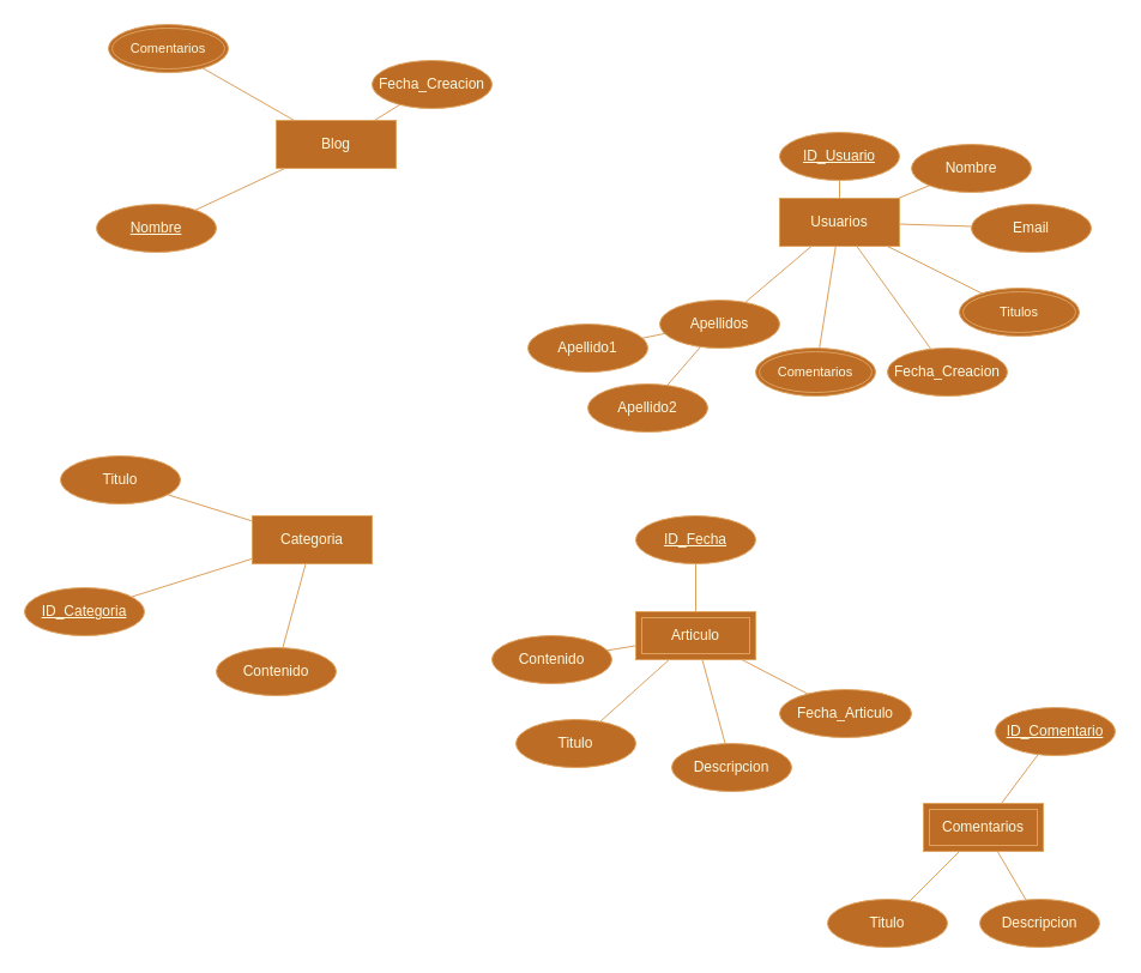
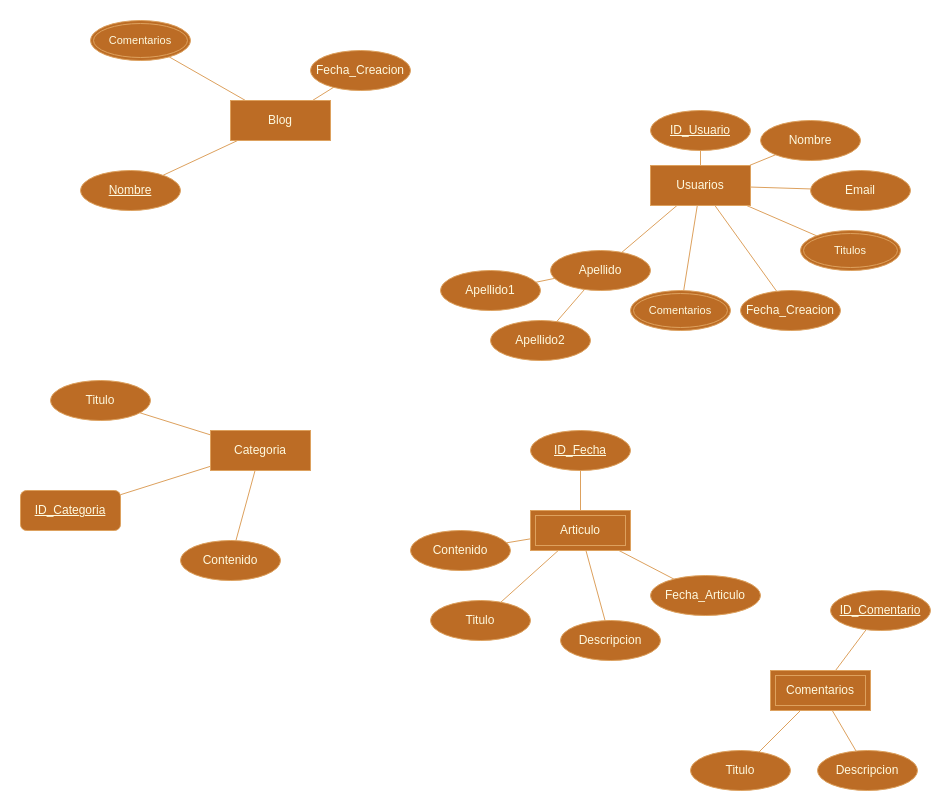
  <mxCell id="0" />
  <mxCell id="1" parent="0" />
  <mxCell id="2" style="edgeStyle=none;shape=connector;rounded=0;orthogonalLoop=1;jettySize=auto;html=1;labelBackgroundColor=default;strokeColor=#DDA15E;align=center;verticalAlign=middle;fontFamily=Helvetica;fontSize=11;fontColor=#FEFAE0;endArrow=none;endFill=0;fillColor=#BC6C25;" edge="1" parent="1" source="5" target="52"><mxGeometry relative="1" as="geometry" /></mxCell>
  <mxCell id="3" style="edgeStyle=none;shape=connector;rounded=0;orthogonalLoop=1;jettySize=auto;html=1;labelBackgroundColor=default;strokeColor=#DDA15E;align=center;verticalAlign=middle;fontFamily=Helvetica;fontSize=11;fontColor=#FEFAE0;endArrow=none;endFill=0;fillColor=#BC6C25;" edge="1" parent="1" source="5" target="41"><mxGeometry relative="1" as="geometry" /></mxCell>
  <mxCell id="4" style="edgeStyle=none;shape=connector;rounded=0;orthogonalLoop=1;jettySize=auto;html=1;labelBackgroundColor=default;strokeColor=#DDA15E;align=center;verticalAlign=middle;fontFamily=Helvetica;fontSize=11;fontColor=#FEFAE0;endArrow=none;endFill=0;fillColor=#BC6C25;" edge="1" parent="1" source="5" target="27"><mxGeometry relative="1" as="geometry" /></mxCell>
  <mxCell id="5" value="Blog" style="whiteSpace=wrap;html=1;align=center;labelBackgroundColor=none;fillColor=#BC6C25;strokeColor=#DDA15E;fontColor=#FEFAE0;" vertex="1" parent="1"><mxGeometry x="230" y="100" width="100" height="40" as="geometry" /></mxCell>
  <mxCell id="6" style="edgeStyle=none;shape=connector;rounded=0;orthogonalLoop=1;jettySize=auto;html=1;labelBackgroundColor=default;strokeColor=#DDA15E;align=center;verticalAlign=middle;fontFamily=Helvetica;fontSize=11;fontColor=#FEFAE0;endArrow=none;endFill=0;fillColor=#BC6C25;" edge="1" parent="1" source="9" target="39"><mxGeometry relative="1" as="geometry" /></mxCell>
  <mxCell id="7" style="edgeStyle=none;shape=connector;rounded=0;orthogonalLoop=1;jettySize=auto;html=1;labelBackgroundColor=default;strokeColor=#DDA15E;align=center;verticalAlign=middle;fontFamily=Helvetica;fontSize=11;fontColor=#FEFAE0;endArrow=none;endFill=0;fillColor=#BC6C25;" edge="1" parent="1" source="9" target="28"><mxGeometry relative="1" as="geometry" /></mxCell>
  <mxCell id="8" style="edgeStyle=none;shape=connector;rounded=0;orthogonalLoop=1;jettySize=auto;html=1;labelBackgroundColor=default;strokeColor=#DDA15E;align=center;verticalAlign=middle;fontFamily=Helvetica;fontSize=11;fontColor=#FEFAE0;endArrow=none;endFill=0;fillColor=#BC6C25;" edge="1" parent="1" source="9" target="40"><mxGeometry relative="1" as="geometry" /></mxCell>
  <mxCell id="9" value="Categoria" style="whiteSpace=wrap;html=1;align=center;labelBackgroundColor=none;fillColor=#BC6C25;strokeColor=#DDA15E;fontColor=#FEFAE0;" vertex="1" parent="1"><mxGeometry x="210" y="430" width="100" height="40" as="geometry" /></mxCell>
  <mxCell id="10" style="edgeStyle=none;shape=connector;rounded=0;orthogonalLoop=1;jettySize=auto;html=1;labelBackgroundColor=default;strokeColor=#DDA15E;align=center;verticalAlign=middle;fontFamily=Helvetica;fontSize=11;fontColor=#FEFAE0;endArrow=none;endFill=0;fillColor=#BC6C25;" edge="1" parent="1" source="17" target="49"><mxGeometry relative="1" as="geometry" /></mxCell>
  <mxCell id="11" style="edgeStyle=none;shape=connector;rounded=0;orthogonalLoop=1;jettySize=auto;html=1;labelBackgroundColor=default;strokeColor=#DDA15E;align=center;verticalAlign=middle;fontFamily=Helvetica;fontSize=11;fontColor=#FEFAE0;endArrow=none;endFill=0;fillColor=#BC6C25;" edge="1" parent="1" source="17" target="46"><mxGeometry relative="1" as="geometry" /></mxCell>
  <mxCell id="12" style="edgeStyle=none;shape=connector;rounded=0;orthogonalLoop=1;jettySize=auto;html=1;labelBackgroundColor=default;strokeColor=#DDA15E;align=center;verticalAlign=middle;fontFamily=Helvetica;fontSize=11;fontColor=#FEFAE0;endArrow=none;endFill=0;fillColor=#BC6C25;" edge="1" parent="1" source="17" target="45"><mxGeometry relative="1" as="geometry" /></mxCell>
  <mxCell id="13" style="edgeStyle=none;shape=connector;rounded=0;orthogonalLoop=1;jettySize=auto;html=1;labelBackgroundColor=default;strokeColor=#DDA15E;align=center;verticalAlign=middle;fontFamily=Helvetica;fontSize=11;fontColor=#FEFAE0;endArrow=none;endFill=0;fillColor=#BC6C25;" edge="1" parent="1" source="17" target="44"><mxGeometry relative="1" as="geometry" /></mxCell>
  <mxCell id="14" style="edgeStyle=none;shape=connector;rounded=0;orthogonalLoop=1;jettySize=auto;html=1;labelBackgroundColor=default;strokeColor=#DDA15E;align=center;verticalAlign=middle;fontFamily=Helvetica;fontSize=11;fontColor=#FEFAE0;endArrow=none;endFill=0;fillColor=#BC6C25;" edge="1" parent="1" source="17" target="43"><mxGeometry relative="1" as="geometry" /></mxCell>
  <mxCell id="15" style="edgeStyle=none;shape=connector;rounded=0;orthogonalLoop=1;jettySize=auto;html=1;labelBackgroundColor=default;strokeColor=#DDA15E;align=center;verticalAlign=middle;fontFamily=Helvetica;fontSize=11;fontColor=#FEFAE0;endArrow=none;endFill=0;fillColor=#BC6C25;" edge="1" parent="1" source="17" target="42"><mxGeometry relative="1" as="geometry" /></mxCell>
  <mxCell id="16" style="edgeStyle=none;shape=connector;rounded=0;orthogonalLoop=1;jettySize=auto;html=1;labelBackgroundColor=default;strokeColor=#DDA15E;align=center;verticalAlign=middle;fontFamily=Helvetica;fontSize=11;fontColor=#FEFAE0;endArrow=none;endFill=0;fillColor=#BC6C25;" edge="1" parent="1" source="17" target="29"><mxGeometry relative="1" as="geometry" /></mxCell>
  <mxCell id="17" value="Usuarios" style="whiteSpace=wrap;html=1;align=center;labelBackgroundColor=none;fillColor=#BC6C25;strokeColor=#DDA15E;fontColor=#FEFAE0;" vertex="1" parent="1"><mxGeometry x="650" y="165" width="100" height="40" as="geometry" /></mxCell>
  <mxCell id="18" style="edgeStyle=none;shape=connector;rounded=0;orthogonalLoop=1;jettySize=auto;html=1;labelBackgroundColor=default;strokeColor=#DDA15E;align=center;verticalAlign=middle;fontFamily=Helvetica;fontSize=11;fontColor=#FEFAE0;endArrow=none;endFill=0;fillColor=#BC6C25;" edge="1" parent="1" source="22" target="36"><mxGeometry relative="1" as="geometry" /></mxCell>
  <mxCell id="19" style="edgeStyle=none;shape=connector;rounded=0;orthogonalLoop=1;jettySize=auto;html=1;labelBackgroundColor=default;strokeColor=#DDA15E;align=center;verticalAlign=middle;fontFamily=Helvetica;fontSize=11;fontColor=#FEFAE0;endArrow=none;endFill=0;fillColor=#BC6C25;" edge="1" parent="1" source="22" target="37"><mxGeometry relative="1" as="geometry" /></mxCell>
  <mxCell id="20" style="edgeStyle=none;shape=connector;rounded=0;orthogonalLoop=1;jettySize=auto;html=1;labelBackgroundColor=default;strokeColor=#DDA15E;align=center;verticalAlign=middle;fontFamily=Helvetica;fontSize=11;fontColor=#FEFAE0;endArrow=none;endFill=0;fillColor=#BC6C25;" edge="1" parent="1" source="22" target="34"><mxGeometry relative="1" as="geometry" /></mxCell>
  <mxCell id="21" style="edgeStyle=none;shape=connector;rounded=0;orthogonalLoop=1;jettySize=auto;html=1;labelBackgroundColor=default;strokeColor=#DDA15E;align=center;verticalAlign=middle;fontFamily=Helvetica;fontSize=11;fontColor=#FEFAE0;endArrow=none;endFill=0;fillColor=#BC6C25;" edge="1" parent="1" source="22" target="38"><mxGeometry relative="1" as="geometry" /></mxCell>
  <mxCell id="22" value="Articulo" style="shape=ext;margin=3;double=1;whiteSpace=wrap;html=1;align=center;labelBackgroundColor=none;fillColor=#BC6C25;strokeColor=#DDA15E;fontColor=#FEFAE0;" vertex="1" parent="1"><mxGeometry x="530" y="510" width="100" height="40" as="geometry" /></mxCell>
  <mxCell id="23" style="rounded=0;orthogonalLoop=1;jettySize=auto;html=1;strokeColor=#DDA15E;fontColor=#FEFAE0;fillColor=#BC6C25;endArrow=none;endFill=0;" edge="1" parent="1" source="26" target="32"><mxGeometry relative="1" as="geometry" /></mxCell>
  <mxCell id="24" style="edgeStyle=none;shape=connector;rounded=0;orthogonalLoop=1;jettySize=auto;html=1;labelBackgroundColor=default;strokeColor=#DDA15E;align=center;verticalAlign=middle;fontFamily=Helvetica;fontSize=11;fontColor=#FEFAE0;endArrow=none;endFill=0;fillColor=#BC6C25;" edge="1" parent="1" source="26" target="35"><mxGeometry relative="1" as="geometry" /></mxCell>
  <mxCell id="25" style="edgeStyle=none;shape=connector;rounded=0;orthogonalLoop=1;jettySize=auto;html=1;labelBackgroundColor=default;strokeColor=#DDA15E;align=center;verticalAlign=middle;fontFamily=Helvetica;fontSize=11;fontColor=#FEFAE0;endArrow=none;endFill=0;fillColor=#BC6C25;" edge="1" parent="1" source="26" target="33"><mxGeometry relative="1" as="geometry" /></mxCell>
  <mxCell id="26" value="Comentarios" style="shape=ext;margin=3;double=1;whiteSpace=wrap;html=1;align=center;labelBackgroundColor=none;fillColor=#BC6C25;strokeColor=#DDA15E;fontColor=#FEFAE0;" vertex="1" parent="1"><mxGeometry x="770" y="670" width="100" height="40" as="geometry" /></mxCell>
  <mxCell id="27" value="Nombre" style="ellipse;whiteSpace=wrap;html=1;align=center;fontStyle=4;labelBackgroundColor=none;fillColor=#BC6C25;strokeColor=#DDA15E;fontColor=#FEFAE0;" vertex="1" parent="1"><mxGeometry x="80" y="170" width="100" height="40" as="geometry" /></mxCell>
- <mxCell id="28" value="ID_Categoria" style="ellipse;whiteSpace=wrap;html=1;align=center;fontStyle=4;labelBackgroundColor=none;fillColor=#BC6C25;strokeColor=#DDA15E;fontColor=#FEFAE0;" vertex="1" parent="1"><mxGeometry x="20" y="490" width="100" height="40" as="geometry" /></mxCell>
+ <mxCell id="28" value="ID_Categoria" style="whiteSpace=wrap;html=1;align=center;fontStyle=4;labelBackgroundColor=none;fillColor=#BC6C25;strokeColor=#DDA15E;fontColor=#FEFAE0;rounded=1;" vertex="1" parent="1"><mxGeometry x="20" y="490" width="100" height="40" as="geometry" /></mxCell>
  <mxCell id="29" value="ID_Usuario" style="ellipse;whiteSpace=wrap;html=1;align=center;fontStyle=4;labelBackgroundColor=none;fillColor=#BC6C25;strokeColor=#DDA15E;fontColor=#FEFAE0;" vertex="1" parent="1"><mxGeometry x="650" y="110" width="100" height="40" as="geometry" /></mxCell>
  <mxCell id="30" style="edgeStyle=none;shape=connector;rounded=0;orthogonalLoop=1;jettySize=auto;html=1;labelBackgroundColor=default;strokeColor=#DDA15E;align=center;verticalAlign=middle;fontFamily=Helvetica;fontSize=11;fontColor=#FEFAE0;endArrow=none;endFill=0;fillColor=#BC6C25;" edge="1" parent="1" source="31" target="22"><mxGeometry relative="1" as="geometry" /></mxCell>
  <mxCell id="31" value="ID_Fecha" style="ellipse;whiteSpace=wrap;html=1;align=center;fontStyle=4;labelBackgroundColor=none;fillColor=#BC6C25;strokeColor=#DDA15E;fontColor=#FEFAE0;" vertex="1" parent="1"><mxGeometry x="530" y="430" width="100" height="40" as="geometry" /></mxCell>
  <mxCell id="32" value="ID_Comentario" style="ellipse;whiteSpace=wrap;html=1;align=center;fontStyle=4;labelBackgroundColor=none;fillColor=#BC6C25;strokeColor=#DDA15E;fontColor=#FEFAE0;" vertex="1" parent="1"><mxGeometry x="830" y="590" width="100" height="40" as="geometry" /></mxCell>
  <mxCell id="33" value="Titulo" style="ellipse;whiteSpace=wrap;html=1;align=center;labelBackgroundColor=none;fillColor=#BC6C25;strokeColor=#DDA15E;fontColor=#FEFAE0;" vertex="1" parent="1"><mxGeometry x="690" y="750" width="100" height="40" as="geometry" /></mxCell>
  <mxCell id="34" value="Titulo" style="ellipse;whiteSpace=wrap;html=1;align=center;labelBackgroundColor=none;fillColor=#BC6C25;strokeColor=#DDA15E;fontColor=#FEFAE0;" vertex="1" parent="1"><mxGeometry x="430" y="600" width="100" height="40" as="geometry" /></mxCell>
  <mxCell id="35" value="Descripcion" style="ellipse;whiteSpace=wrap;html=1;align=center;labelBackgroundColor=none;fillColor=#BC6C25;strokeColor=#DDA15E;fontColor=#FEFAE0;" vertex="1" parent="1"><mxGeometry x="817" y="750" width="100" height="40" as="geometry" /></mxCell>
  <mxCell id="36" value="Descripcion" style="ellipse;whiteSpace=wrap;html=1;align=center;labelBackgroundColor=none;fillColor=#BC6C25;strokeColor=#DDA15E;fontColor=#FEFAE0;" vertex="1" parent="1"><mxGeometry x="560" y="620" width="100" height="40" as="geometry" /></mxCell>
  <mxCell id="37" value="Fecha_Articulo" style="ellipse;whiteSpace=wrap;html=1;align=center;labelBackgroundColor=none;fillColor=#BC6C25;strokeColor=#DDA15E;fontColor=#FEFAE0;" vertex="1" parent="1"><mxGeometry x="650" y="575" width="110" height="40" as="geometry" /></mxCell>
  <mxCell id="38" value="Contenido" style="ellipse;whiteSpace=wrap;html=1;align=center;labelBackgroundColor=none;fillColor=#BC6C25;strokeColor=#DDA15E;fontColor=#FEFAE0;" vertex="1" parent="1"><mxGeometry x="410" y="530" width="100" height="40" as="geometry" /></mxCell>
  <mxCell id="39" value="Titulo" style="ellipse;whiteSpace=wrap;html=1;align=center;labelBackgroundColor=none;fillColor=#BC6C25;strokeColor=#DDA15E;fontColor=#FEFAE0;" vertex="1" parent="1"><mxGeometry x="50" y="380" width="100" height="40" as="geometry" /></mxCell>
  <mxCell id="40" value="Contenido" style="ellipse;whiteSpace=wrap;html=1;align=center;labelBackgroundColor=none;fillColor=#BC6C25;strokeColor=#DDA15E;fontColor=#FEFAE0;" vertex="1" parent="1"><mxGeometry x="180" y="540" width="100" height="40" as="geometry" /></mxCell>
  <mxCell id="41" value="Fecha_Creacion" style="ellipse;whiteSpace=wrap;html=1;align=center;labelBackgroundColor=none;fillColor=#BC6C25;strokeColor=#DDA15E;fontColor=#FEFAE0;" vertex="1" parent="1"><mxGeometry x="310" y="50" width="100" height="40" as="geometry" /></mxCell>
  <mxCell id="42" value="Nombre" style="ellipse;whiteSpace=wrap;html=1;align=center;labelBackgroundColor=none;fillColor=#BC6C25;strokeColor=#DDA15E;fontColor=#FEFAE0;" vertex="1" parent="1"><mxGeometry x="760" y="120" width="100" height="40" as="geometry" /></mxCell>
  <mxCell id="43" value="Email" style="ellipse;whiteSpace=wrap;html=1;align=center;labelBackgroundColor=none;fillColor=#BC6C25;strokeColor=#DDA15E;fontColor=#FEFAE0;" vertex="1" parent="1"><mxGeometry x="810" y="170" width="100" height="40" as="geometry" /></mxCell>
- <mxCell id="44" value="Titulos" style="ellipse;shape=doubleEllipse;margin=3;whiteSpace=wrap;html=1;align=center;strokeColor=#DDA15E;fontFamily=Helvetica;fontSize=11;fontColor=#FEFAE0;fillColor=#BC6C25;" vertex="1" parent="1"><mxGeometry x="800" y="240" width="100" height="40" as="geometry" /></mxCell>
+ <mxCell id="44" value="Titulos" style="ellipse;shape=doubleEllipse;margin=3;whiteSpace=wrap;html=1;align=center;strokeColor=#DDA15E;fontFamily=Helvetica;fontSize=11;fontColor=#FEFAE0;fillColor=#BC6C25;" vertex="1" parent="1"><mxGeometry x="800" y="230" width="100" height="40" as="geometry" /></mxCell>
  <mxCell id="45" value="Fecha_Creacion" style="ellipse;whiteSpace=wrap;html=1;align=center;labelBackgroundColor=none;fillColor=#BC6C25;strokeColor=#DDA15E;fontColor=#FEFAE0;" vertex="1" parent="1"><mxGeometry x="740" y="290" width="100" height="40" as="geometry" /></mxCell>
  <mxCell id="46" value="Comentarios" style="ellipse;shape=doubleEllipse;margin=3;whiteSpace=wrap;html=1;align=center;strokeColor=#DDA15E;fontFamily=Helvetica;fontSize=11;fontColor=#FEFAE0;fillColor=#BC6C25;" vertex="1" parent="1"><mxGeometry x="630" y="290" width="100" height="40" as="geometry" /></mxCell>
  <mxCell id="47" style="edgeStyle=none;shape=connector;rounded=0;orthogonalLoop=1;jettySize=auto;html=1;labelBackgroundColor=default;strokeColor=#DDA15E;align=center;verticalAlign=middle;fontFamily=Helvetica;fontSize=11;fontColor=#FEFAE0;endArrow=none;endFill=0;fillColor=#BC6C25;" edge="1" parent="1" source="49" target="51"><mxGeometry relative="1" as="geometry" /></mxCell>
  <mxCell id="48" style="edgeStyle=none;shape=connector;rounded=0;orthogonalLoop=1;jettySize=auto;html=1;labelBackgroundColor=default;strokeColor=#DDA15E;align=center;verticalAlign=middle;fontFamily=Helvetica;fontSize=11;fontColor=#FEFAE0;endArrow=none;endFill=0;fillColor=#BC6C25;" edge="1" parent="1" source="49" target="50"><mxGeometry relative="1" as="geometry" /></mxCell>
- <mxCell id="49" value="Apellidos" style="ellipse;whiteSpace=wrap;html=1;align=center;labelBackgroundColor=none;fillColor=#BC6C25;strokeColor=#DDA15E;fontColor=#FEFAE0;" vertex="1" parent="1"><mxGeometry x="550" y="250" width="100" height="40" as="geometry" /></mxCell>
+ <mxCell id="49" value="Apellido" style="ellipse;whiteSpace=wrap;html=1;align=center;labelBackgroundColor=none;fillColor=#BC6C25;strokeColor=#DDA15E;fontColor=#FEFAE0;" vertex="1" parent="1"><mxGeometry x="550" y="250" width="100" height="40" as="geometry" /></mxCell>
  <mxCell id="50" value="Apellido1" style="ellipse;whiteSpace=wrap;html=1;align=center;labelBackgroundColor=none;fillColor=#BC6C25;strokeColor=#DDA15E;fontColor=#FEFAE0;" vertex="1" parent="1"><mxGeometry x="440" y="270" width="100" height="40" as="geometry" /></mxCell>
  <mxCell id="51" value="Apellido2" style="ellipse;whiteSpace=wrap;html=1;align=center;labelBackgroundColor=none;fillColor=#BC6C25;strokeColor=#DDA15E;fontColor=#FEFAE0;" vertex="1" parent="1"><mxGeometry x="490" y="320" width="100" height="40" as="geometry" /></mxCell>
  <mxCell id="52" value="Comentarios" style="ellipse;shape=doubleEllipse;margin=3;whiteSpace=wrap;html=1;align=center;strokeColor=#DDA15E;fontFamily=Helvetica;fontSize=11;fontColor=#FEFAE0;fillColor=#BC6C25;" vertex="1" parent="1"><mxGeometry y="20" width="100" height="40" as="geometry" x="90" /></mxCell>
